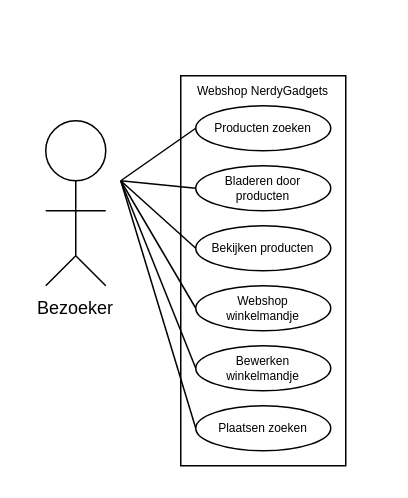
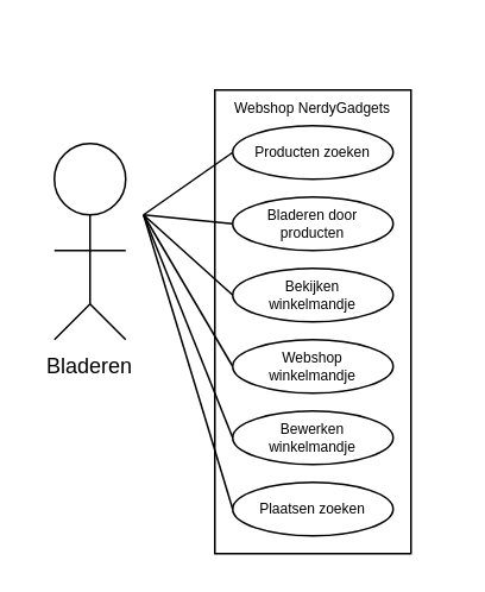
  <mxCell id="0" />
  <mxCell id="1" parent="0" />
  <mxCell id="2" value="" style="rounded=0;whiteSpace=wrap;html=1;" parent="1" vertex="1"><mxGeometry x="120" y="50" width="110" height="260" as="geometry" /></mxCell>
  <mxCell id="3" value="" style="ellipse;whiteSpace=wrap;html=1;" vertex="1" parent="1"><mxGeometry x="130" y="270" width="90" height="30" as="geometry" /></mxCell>
  <mxCell id="4" value="" style="ellipse;whiteSpace=wrap;html=1;" parent="1" vertex="1"><mxGeometry x="130" y="150" width="90" height="30" as="geometry" /></mxCell>
  <mxCell id="5" value="" style="ellipse;whiteSpace=wrap;html=1;aspect=fixed;" parent="1" vertex="1"><mxGeometry x="30" y="80" width="40" height="40" as="geometry" /></mxCell>
  <mxCell id="6" value="" style="endArrow=none;html=1;rounded=0;entryX=0.5;entryY=1;entryDx=0;entryDy=0;" parent="1" target="5" edge="1"><mxGeometry width="50" height="50" relative="1" as="geometry"><mxPoint x="50" y="170" as="sourcePoint" /><mxPoint x="90" y="160" as="targetPoint" /></mxGeometry></mxCell>
  <mxCell id="7" value="" style="endArrow=none;html=1;rounded=0;" parent="1" edge="1"><mxGeometry width="50" height="50" relative="1" as="geometry"><mxPoint x="30" y="140" as="sourcePoint" /><mxPoint x="70" y="140" as="targetPoint" /><Array as="points"><mxPoint x="50" y="140" /></Array></mxGeometry></mxCell>
  <mxCell id="8" value="" style="endArrow=none;html=1;rounded=0;" parent="1" edge="1"><mxGeometry width="50" height="50" relative="1" as="geometry"><mxPoint x="30" y="190" as="sourcePoint" /><mxPoint x="70" y="190" as="targetPoint" /><Array as="points"><mxPoint x="50" y="170" /></Array></mxGeometry></mxCell>
  <mxCell id="9" value="" style="ellipse;whiteSpace=wrap;html=1;" parent="1" vertex="1"><mxGeometry x="130" y="110" width="90" height="30" as="geometry" /></mxCell>
  <mxCell id="10" value="" style="endArrow=none;html=1;rounded=0;entryX=0;entryY=0.5;entryDx=0;entryDy=0;" parent="1" target="9" edge="1"><mxGeometry width="50" height="50" relative="1" as="geometry"><mxPoint x="80" y="120" as="sourcePoint" /><mxPoint x="130" y="130" as="targetPoint" /></mxGeometry></mxCell>
  <mxCell id="11" value="Webshop NerdyGadgets" style="text;html=1;strokeColor=none;fillColor=none;align=center;verticalAlign=middle;whiteSpace=wrap;rounded=0;fontSize=8;" parent="1" vertex="1"><mxGeometry x="100" y="20" width="150" height="80" as="geometry" /></mxCell>
- <mxCell id="12" value="Bekijken producten" style="text;html=1;strokeColor=none;fillColor=none;align=center;verticalAlign=middle;whiteSpace=wrap;rounded=0;fontSize=8;" parent="1" vertex="1"><mxGeometry x="135" y="150" width="80" height="30" as="geometry" /></mxCell>
+ <mxCell id="12" value="Bekijken winkelmandje" style="text;html=1;strokeColor=none;fillColor=none;align=center;verticalAlign=middle;whiteSpace=wrap;rounded=0;fontSize=8;" parent="1" vertex="1"><mxGeometry x="135" y="150" width="80" height="30" as="geometry" /></mxCell>
  <mxCell id="13" value="Bladeren door producten" style="text;html=1;strokeColor=none;fillColor=none;align=center;verticalAlign=middle;whiteSpace=wrap;rounded=0;fontSize=8;" parent="1" vertex="1"><mxGeometry x="135" y="110" width="80" height="30" as="geometry" /></mxCell>
- <mxCell id="14" value="Bezoeker" style="text;html=1;strokeColor=none;fillColor=none;align=center;verticalAlign=middle;whiteSpace=wrap;rounded=0;" parent="1" vertex="1"><mxGeometry x="20" y="190" width="60" height="30" as="geometry" /></mxCell>
+ <mxCell id="14" value="Bladeren" style="text;html=1;strokeColor=none;fillColor=none;align=center;verticalAlign=middle;whiteSpace=wrap;rounded=0;" parent="1" vertex="1"><mxGeometry x="20" y="190" width="60" height="30" as="geometry" /></mxCell>
  <mxCell id="15" value="" style="endArrow=none;html=1;rounded=0;entryX=0;entryY=0.5;entryDx=0;entryDy=0;" parent="1" target="4" edge="1"><mxGeometry width="50" height="50" relative="1" as="geometry"><mxPoint x="80" y="120" as="sourcePoint" /><mxPoint x="130" y="170" as="targetPoint" /></mxGeometry></mxCell>
  <mxCell id="16" value="" style="ellipse;whiteSpace=wrap;html=1;" parent="1" vertex="1"><mxGeometry x="130" y="70" width="90" height="30" as="geometry" /></mxCell>
  <mxCell id="17" value="Producten zoeken" style="text;html=1;strokeColor=none;fillColor=none;align=center;verticalAlign=middle;whiteSpace=wrap;rounded=0;fontSize=8;" parent="1" vertex="1"><mxGeometry x="135" y="70" width="80" height="30" as="geometry" /></mxCell>
  <mxCell id="18" value="" style="endArrow=none;html=1;rounded=0;entryX=0;entryY=0.5;entryDx=0;entryDy=0;" parent="1" target="16" edge="1"><mxGeometry width="50" height="50" relative="1" as="geometry"><mxPoint x="80" y="120" as="sourcePoint" /><mxPoint x="130" y="125" as="targetPoint" /></mxGeometry></mxCell>
  <mxCell id="19" value="" style="endArrow=none;html=1;rounded=0;exitX=0;exitY=0.5;exitDx=0;exitDy=0;" parent="1" source="20" edge="1"><mxGeometry width="50" height="50" relative="1" as="geometry"><mxPoint x="100" y="220" as="sourcePoint" /><mxPoint x="80" y="120" as="targetPoint" /></mxGeometry></mxCell>
  <mxCell id="20" value="" style="ellipse;whiteSpace=wrap;html=1;" parent="1" vertex="1"><mxGeometry x="130" y="190" width="90" height="30" as="geometry" /></mxCell>
  <mxCell id="21" value="" style="ellipse;whiteSpace=wrap;html=1;" parent="1" vertex="1"><mxGeometry x="130" y="230" width="90" height="30" as="geometry" /></mxCell>
  <mxCell id="22" value="" style="endArrow=none;html=1;rounded=0;exitX=0;exitY=0.5;exitDx=0;exitDy=0;" parent="1" source="21" edge="1"><mxGeometry width="50" height="50" relative="1" as="geometry"><mxPoint x="130" y="205" as="sourcePoint" /><mxPoint x="80" y="120" as="targetPoint" /></mxGeometry></mxCell>
  <mxCell id="23" value="Webshop winkelmandje" style="text;html=1;strokeColor=none;fillColor=none;align=center;verticalAlign=middle;whiteSpace=wrap;rounded=0;fontSize=8;" parent="1" vertex="1"><mxGeometry x="135" y="190" width="80" height="30" as="geometry" /></mxCell>
  <mxCell id="24" value="Bewerken winkelmandje" style="text;html=1;strokeColor=none;fillColor=none;align=center;verticalAlign=middle;whiteSpace=wrap;rounded=0;fontSize=8;" parent="1" vertex="1"><mxGeometry x="135" y="230" width="80" height="30" as="geometry" /></mxCell>
  <mxCell id="25" value="Plaatsen zoeken" style="text;html=1;strokeColor=none;fillColor=none;align=center;verticalAlign=middle;whiteSpace=wrap;rounded=0;fontSize=8;" vertex="1" parent="1"><mxGeometry x="135" y="270" width="80" height="30" as="geometry" /></mxCell>
  <mxCell id="26" value="" style="endArrow=none;html=1;rounded=0;exitX=0;exitY=0.5;exitDx=0;exitDy=0;" edge="1" parent="1" source="3"><mxGeometry width="50" height="50" relative="1" as="geometry"><mxPoint x="130" y="245" as="sourcePoint" /><mxPoint x="80" y="120" as="targetPoint" /></mxGeometry></mxCell>
